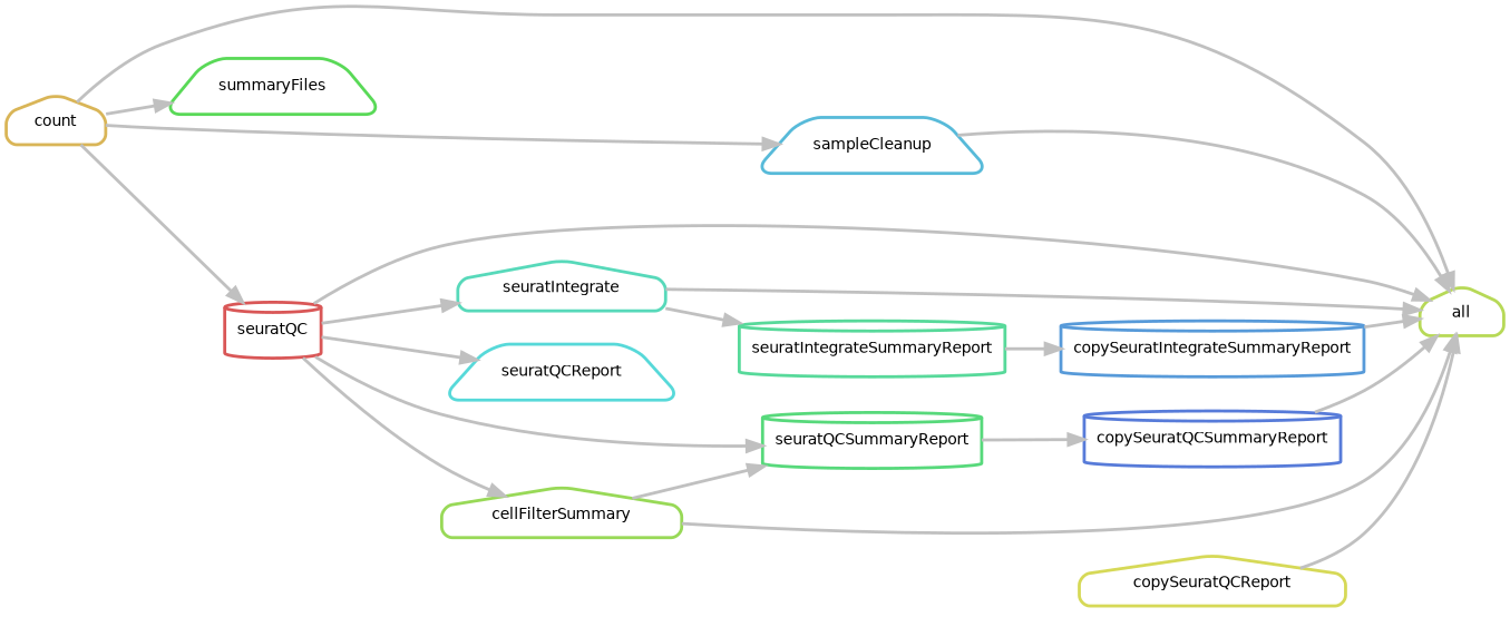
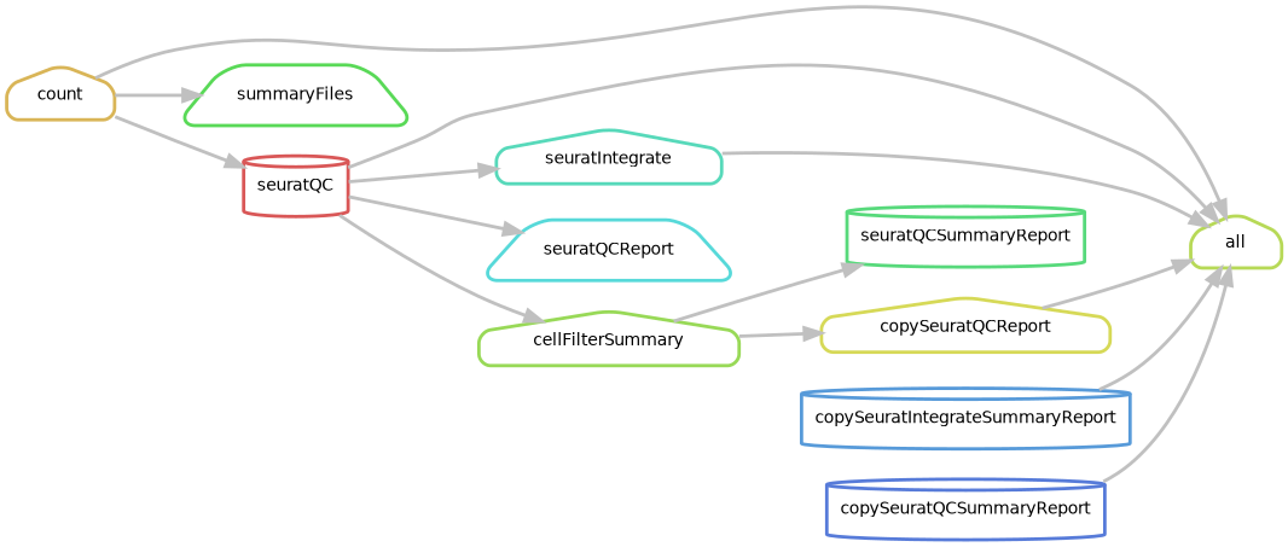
  digraph {
    bgcolor=white
    fontname="DejaVu Sans"
    rankdir=LR
    node [fontname="DejaVu Sans" fontsize=10 penwidth=2 shape=house style=rounded]
    edge [color=grey fontname="DejaVu Sans" penwidth=2]
    n1 [color="0.21 0.6 0.85" label=all]
    n2 [color="0.12 0.6 0.85" label=count]
    n3 [color="0.33 0.6 0.85" label=summaryFiles shape=trapezium]
-   n4 [color="0.54 0.6 0.85" label=sampleCleanup shape=trapezium]
    n5 [color="0.00 0.6 0.85" label=seuratQC shape=cylinder]
    n6 [color="0.46 0.6 0.85" label=seuratIntegrate]
    n7 [color="0.50 0.6 0.85" label=seuratQCReport shape=trapezium]
    n8 [color="0.38 0.6 0.85" label=seuratQCSummaryReport shape=cylinder]
    n9 [color="0.25 0.6 0.85" label=cellFilterSummary]
-   n10 [color="0.42 0.6 0.85" label=seuratIntegrateSummaryReport shape=cylinder]
    n11 [color="0.58 0.6 0.85" label=copySeuratIntegrateSummaryReport shape=cylinder]
    n12 [color="0.62 0.6 0.85" label=copySeuratQCSummaryReport shape=cylinder]
    n13 [color="0.17 0.6 0.85" label=copySeuratQCReport]
    n2 -> n1
    n2 -> n3
-   n2 -> n4
    n2 -> n5
-   n4 -> n1
    n5 -> n1
    n5 -> n6
    n5 -> n7
-   n5 -> n8
    n5 -> n9
    n6 -> n1
-   n6 -> n10
-   n8 -> n12
-   n9 -> n1
+   n9 -> n13
    n9 -> n8
-   n10 -> n11
    n11 -> n1
    n12 -> n1
    n13 -> n1
  }
